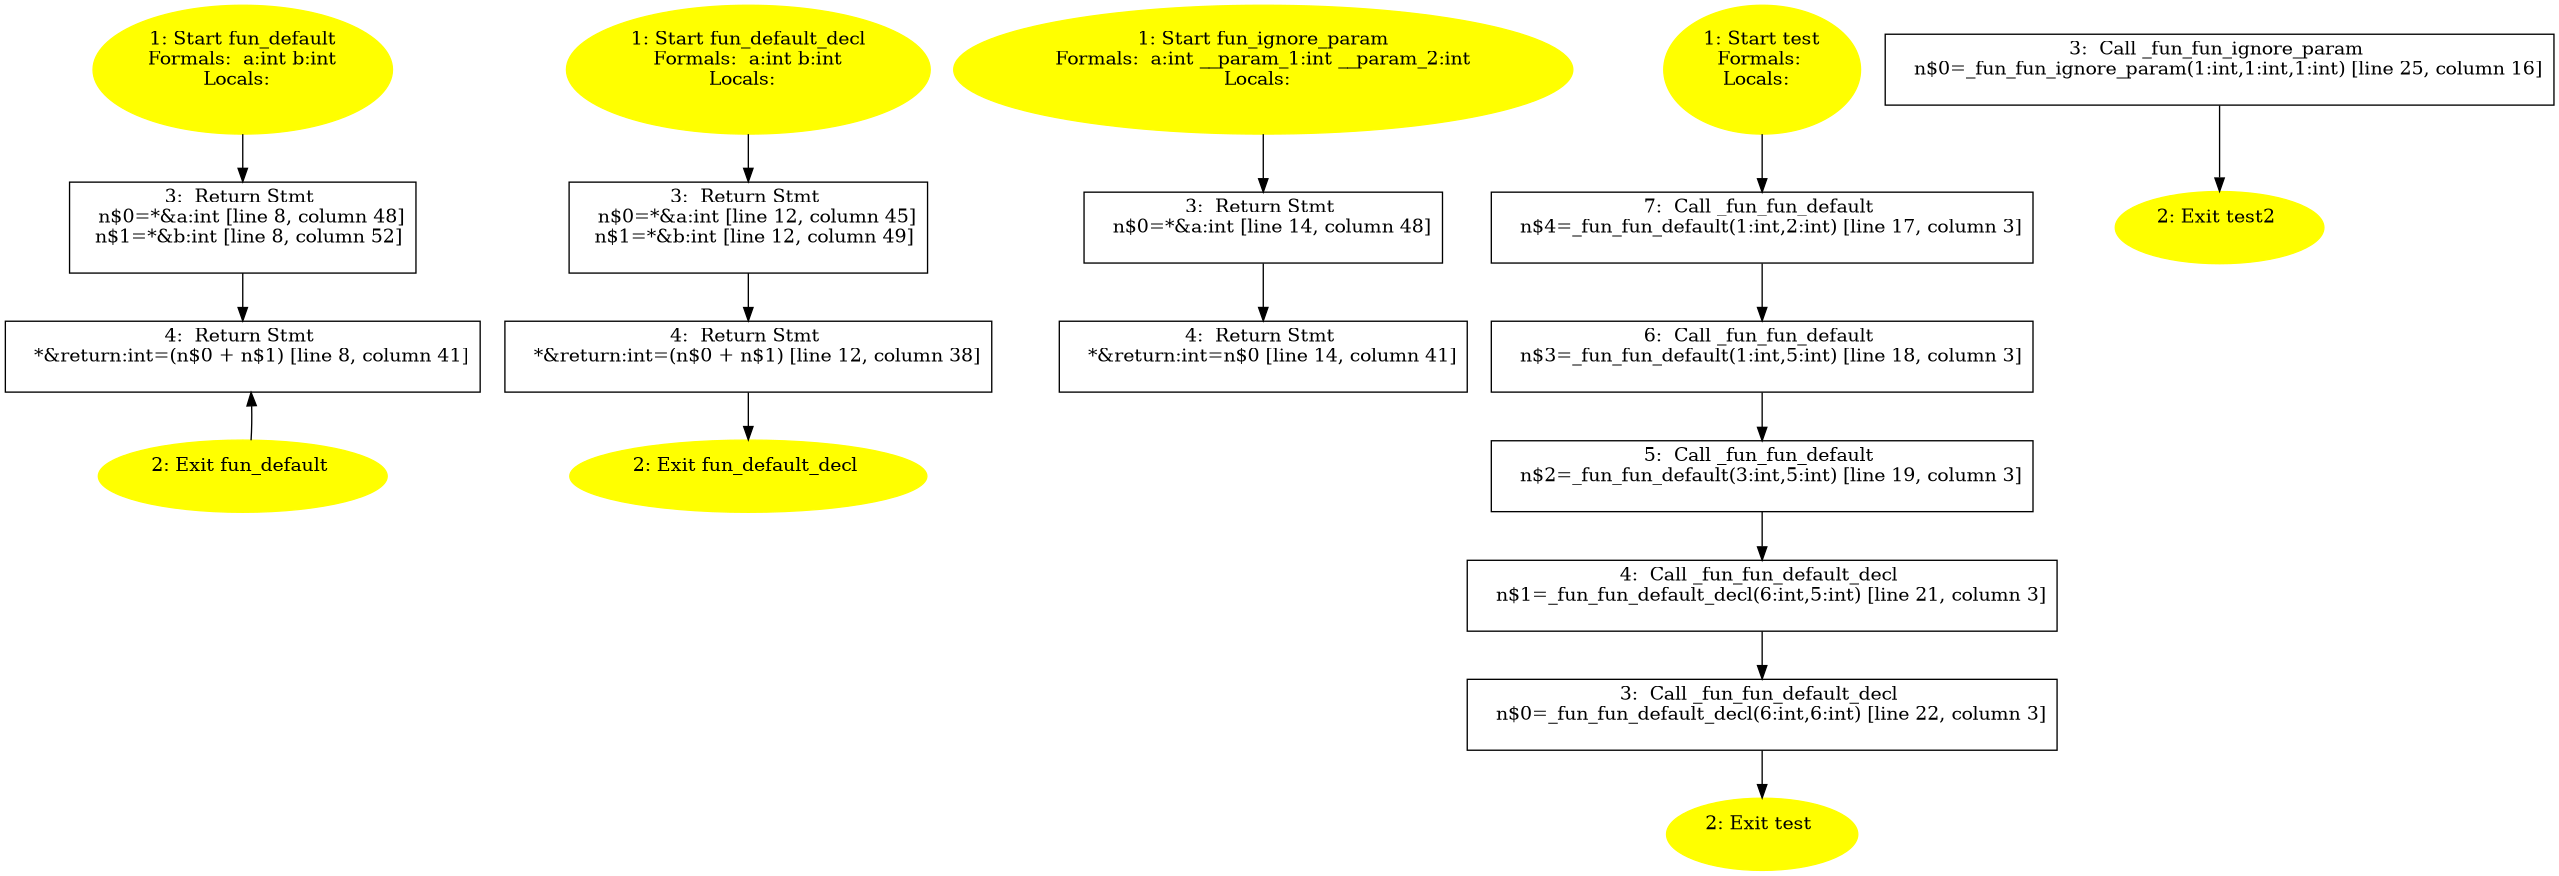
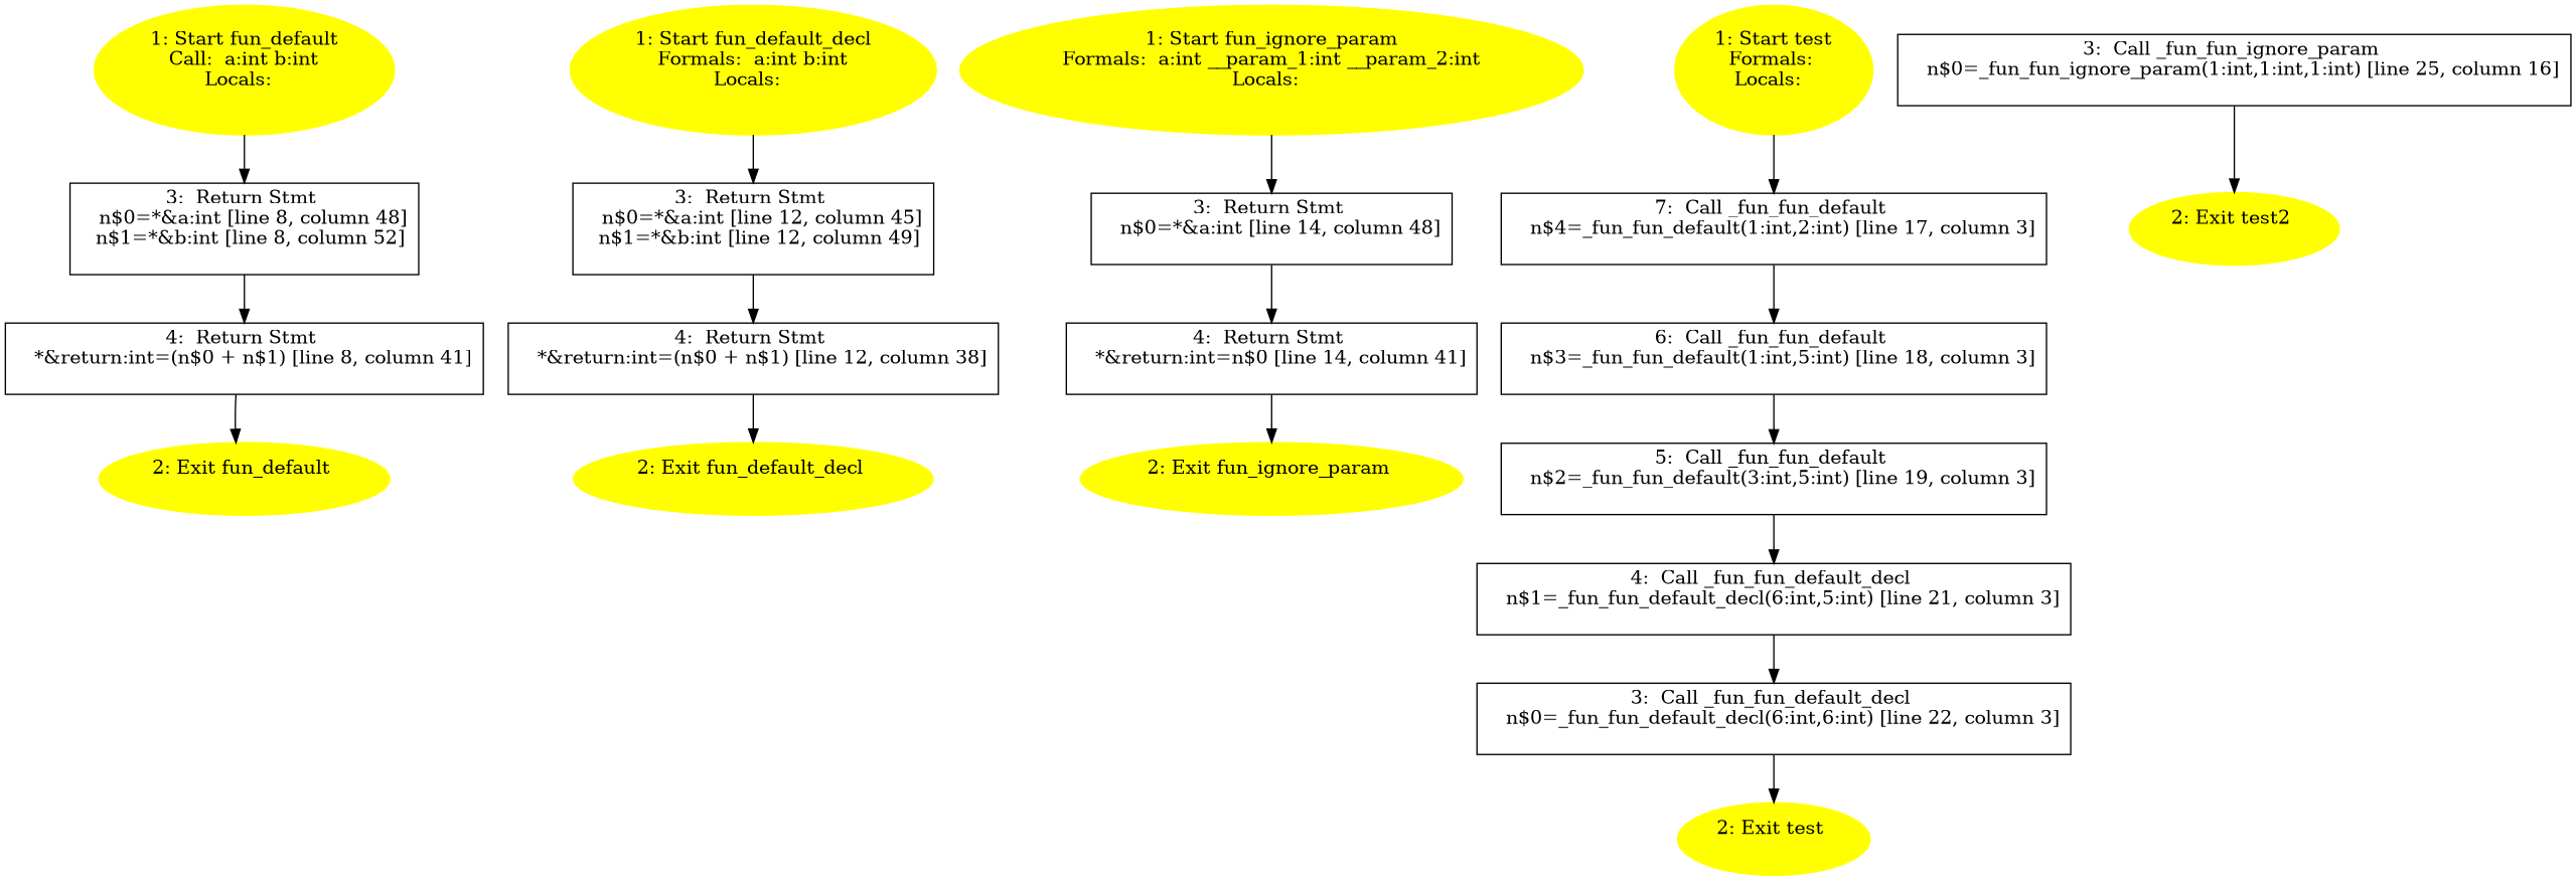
  digraph {
    node [shape=box]
-   n1 [color=yellow label="1: Start fun_default\nFormals:  a:int b:int\nLocals:  \n  " style=filled shape=""]
+   n1 [color=yellow label="1: Start fun_default\nCall:  a:int b:int\nLocals:  \n  " style=filled shape=""]
    n2 [label="3:  Return Stmt \n   n$0=*&a:int [line 8, column 48]\n  n$1=*&b:int [line 8, column 52]\n "]
    n3 [label="4:  Return Stmt \n   *&return:int=(n$0 + n$1) [line 8, column 41]\n "]
    n4 [color=yellow label="2: Exit fun_default \n  " style=filled shape=""]
    n5 [color=yellow label="1: Start fun_default_decl\nFormals:  a:int b:int\nLocals:  \n  " style=filled shape=""]
    n6 [label="3:  Return Stmt \n   n$0=*&a:int [line 12, column 45]\n  n$1=*&b:int [line 12, column 49]\n "]
    n7 [label="4:  Return Stmt \n   *&return:int=(n$0 + n$1) [line 12, column 38]\n "]
    n8 [color=yellow label="2: Exit fun_default_decl \n  " style=filled shape=""]
    n9 [color=yellow label="1: Start fun_ignore_param\nFormals:  a:int __param_1:int __param_2:int\nLocals:  \n  " style=filled shape=""]
    n10 [label="3:  Return Stmt \n   n$0=*&a:int [line 14, column 48]\n "]
    n11 [label="4:  Return Stmt \n   *&return:int=n$0 [line 14, column 41]\n "]
+   n12 [color=yellow label="2: Exit fun_ignore_param \n  " style=filled shape=""]
    n13 [color=yellow label="1: Start test\nFormals: \nLocals:  \n  " style=filled shape=""]
    n14 [label="7:  Call _fun_fun_default \n   n$4=_fun_fun_default(1:int,2:int) [line 17, column 3]\n "]
    n15 [label="6:  Call _fun_fun_default \n   n$3=_fun_fun_default(1:int,5:int) [line 18, column 3]\n "]
    n16 [label="5:  Call _fun_fun_default \n   n$2=_fun_fun_default(3:int,5:int) [line 19, column 3]\n "]
    n17 [color=yellow label="2: Exit test \n  " style=filled shape=""]
    n18 [label="3:  Call _fun_fun_default_decl \n   n$0=_fun_fun_default_decl(6:int,6:int) [line 22, column 3]\n "]
    n19 [label="4:  Call _fun_fun_default_decl \n   n$1=_fun_fun_default_decl(6:int,5:int) [line 21, column 3]\n "]
    n20 [label="3:  Call _fun_fun_ignore_param \n   n$0=_fun_fun_ignore_param(1:int,1:int,1:int) [line 25, column 16]\n "]
    n21 [color=yellow label="2: Exit test2 \n  " style=filled shape=""]
    n1 -> n2
    n2 -> n3
-   n4 -> n3
+   n3 -> n4
    n5 -> n6
    n6 -> n7
    n7 -> n8
    n9 -> n10
    n10 -> n11
+   n11 -> n12
    n13 -> n14
    n14 -> n15
    n15 -> n16
    n16 -> n19
    n18 -> n17
    n19 -> n18
    n20 -> n21
  }
